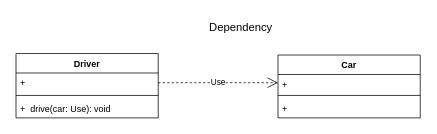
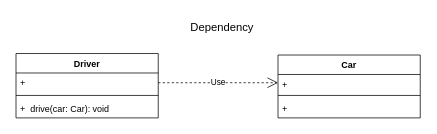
  <mxCell id="0" />
  <mxCell id="1" parent="0" />
  <mxCell id="2" value="Car" style="swimlane;fontStyle=1;align=center;verticalAlign=top;childLayout=stackLayout;horizontal=1;startSize=26;horizontalStack=0;resizeParent=1;resizeParentMax=0;resizeLast=0;collapsible=1;marginBottom=0;" parent="1" vertex="1"><mxGeometry x="370" y="73" width="190" height="84" as="geometry"><mxRectangle x="350" y="220" width="80" height="30" as="alternateBounds" /></mxGeometry></mxCell>
  <mxCell id="3" value="+ " style="text;strokeColor=none;fillColor=none;align=left;verticalAlign=top;spacingLeft=4;spacingRight=4;overflow=hidden;rotatable=0;points=[[0,0.5],[1,0.5]];portConstraint=eastwest;" parent="2" vertex="1"><mxGeometry y="26" width="190" height="24" as="geometry" /></mxCell>
  <mxCell id="4" value="" style="line;strokeWidth=1;fillColor=none;align=left;verticalAlign=middle;spacingTop=-1;spacingLeft=3;spacingRight=3;rotatable=0;labelPosition=right;points=[];portConstraint=eastwest;strokeColor=inherit;" parent="2" vertex="1"><mxGeometry y="50" width="190" height="8" as="geometry" /></mxCell>
  <mxCell id="5" value="+" style="text;strokeColor=none;fillColor=none;align=left;verticalAlign=top;spacingLeft=4;spacingRight=4;overflow=hidden;rotatable=0;points=[[0,0.5],[1,0.5]];portConstraint=eastwest;" parent="2" vertex="1"><mxGeometry y="58" width="190" height="26" as="geometry" /></mxCell>
  <mxCell id="6" value="Driver" style="swimlane;fontStyle=1;align=center;verticalAlign=top;childLayout=stackLayout;horizontal=1;startSize=26;horizontalStack=0;resizeParent=1;resizeParentMax=0;resizeLast=0;collapsible=1;marginBottom=0;" parent="1" vertex="1"><mxGeometry x="20" y="71" width="190" height="86" as="geometry" /></mxCell>
  <mxCell id="7" value="+" style="text;strokeColor=none;fillColor=none;align=left;verticalAlign=top;spacingLeft=4;spacingRight=4;overflow=hidden;rotatable=0;points=[[0,0.5],[1,0.5]];portConstraint=eastwest;" parent="6" vertex="1"><mxGeometry y="26" width="190" height="26" as="geometry" /></mxCell>
  <mxCell id="8" value="" style="line;strokeWidth=1;fillColor=none;align=left;verticalAlign=middle;spacingTop=-1;spacingLeft=3;spacingRight=3;rotatable=0;labelPosition=right;points=[];portConstraint=eastwest;strokeColor=inherit;" parent="6" vertex="1"><mxGeometry y="52" width="190" height="8" as="geometry" /></mxCell>
- <mxCell id="9" value="+  drive(car: Use): void" style="text;strokeColor=none;fillColor=none;align=left;verticalAlign=top;spacingLeft=4;spacingRight=4;overflow=hidden;rotatable=0;points=[[0,0.5],[1,0.5]];portConstraint=eastwest;" parent="6" vertex="1"><mxGeometry y="60" width="190" height="26" as="geometry" /></mxCell>
+ <mxCell id="9" value="+  drive(car: Car): void" style="text;strokeColor=none;fillColor=none;align=left;verticalAlign=top;spacingLeft=4;spacingRight=4;overflow=hidden;rotatable=0;points=[[0,0.5],[1,0.5]];portConstraint=eastwest;" parent="6" vertex="1"><mxGeometry y="60" width="190" height="26" as="geometry" /></mxCell>
  <mxCell id="10" value="Use" style="endArrow=open;endSize=12;dashed=1;html=1;rounded=0;" edge="1" parent="1"><mxGeometry width="160" relative="1" as="geometry"><mxPoint x="210" y="110" as="sourcePoint" /><mxPoint x="370" y="110" as="targetPoint" /></mxGeometry></mxCell>
- <mxCell id="11" value="&lt;font style=&quot;font-size: 15px;&quot;&gt;Dependency&lt;/font&gt;" style="text;html=1;align=center;verticalAlign=middle;resizable=0;points=[];autosize=1;strokeColor=none;fillColor=none;" vertex="1" parent="1"><mxGeometry x="265" y="20" width="110" height="30" as="geometry" /></mxCell>
+ <mxCell id="11" value="&lt;font style=&quot;font-size: 15px;&quot;&gt;Dependency&lt;/font&gt;" style="text;html=1;align=center;verticalAlign=middle;resizable=0;points=[];autosize=1;strokeColor=none;fillColor=none;" vertex="1" parent="1"><mxGeometry x="240" y="20" width="110" height="30" as="geometry" /></mxCell>
